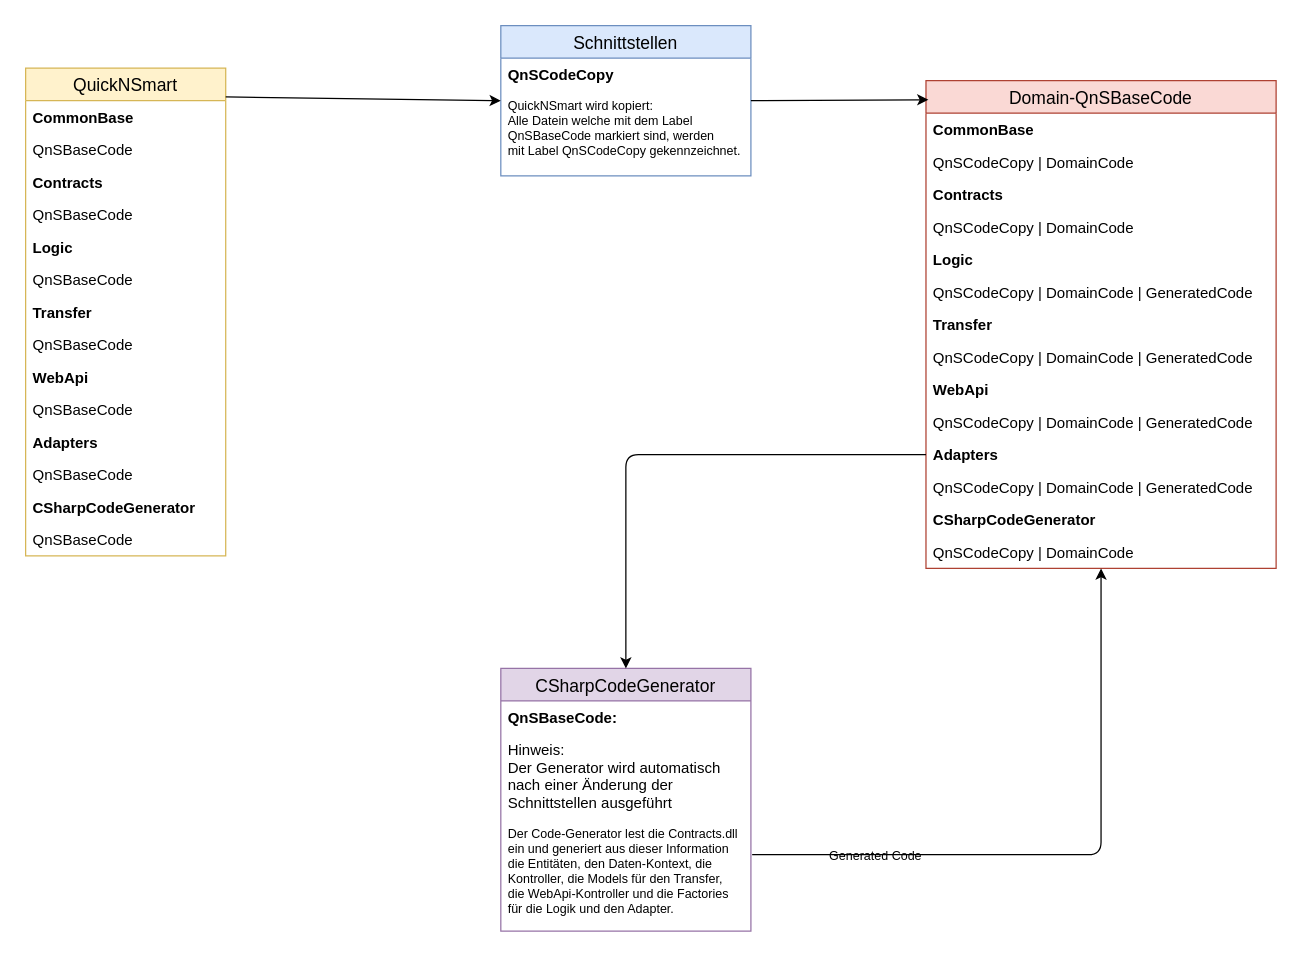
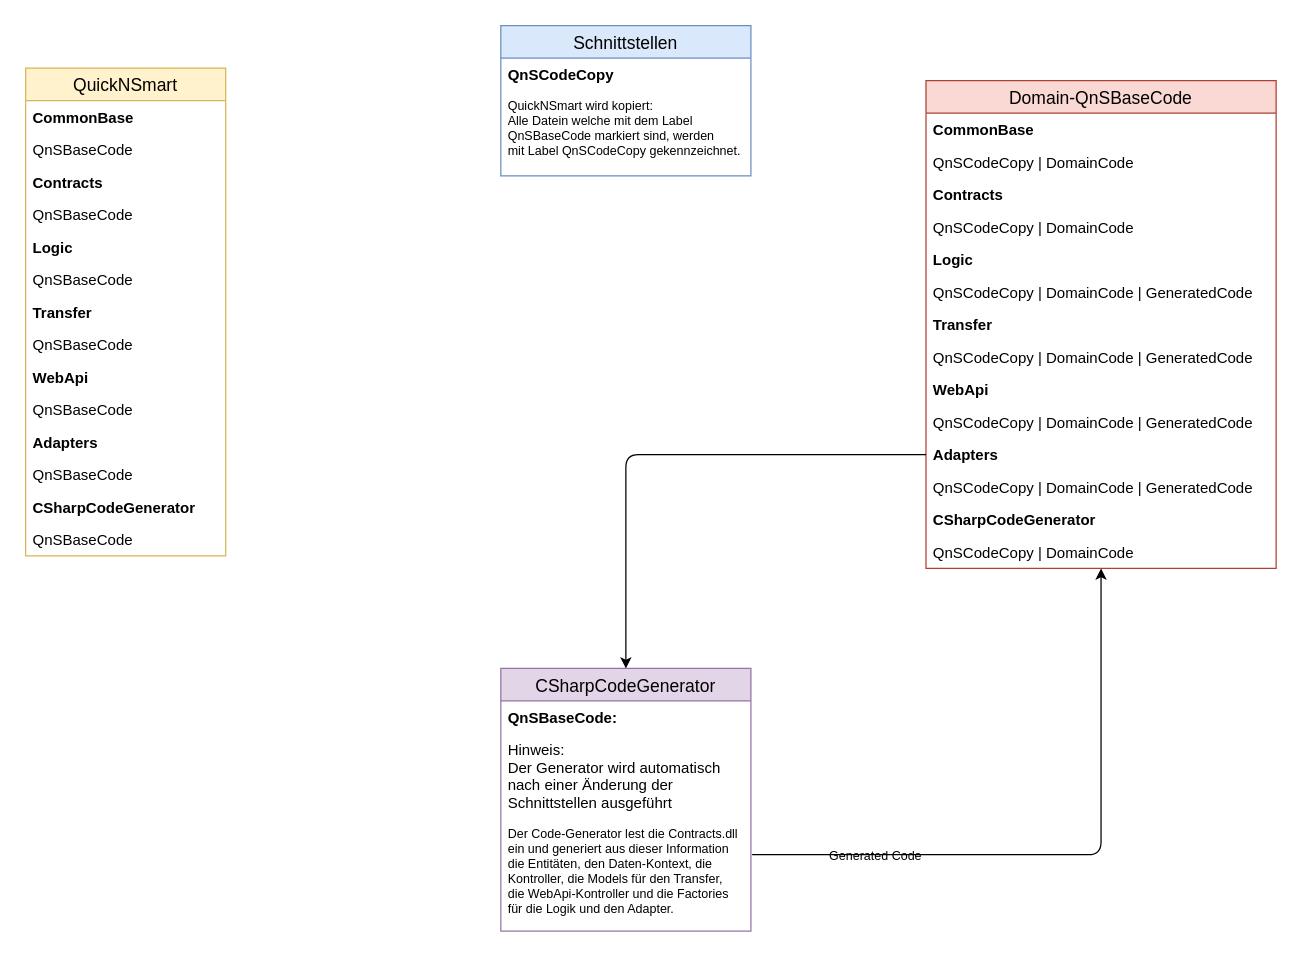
  <mxCell id="0" />
  <mxCell id="1" parent="0" />
  <mxCell id="2" value="QuickNSmart" style="swimlane;fontStyle=0;childLayout=stackLayout;horizontal=1;startSize=26;fillColor=#fff2cc;horizontalStack=0;resizeParent=1;resizeParentMax=0;resizeLast=0;collapsible=1;marginBottom=0;swimlaneFillColor=#ffffff;align=center;fontSize=14;strokeColor=#d6b656;" parent="1" vertex="1"><mxGeometry x="20" y="54" width="160" height="390" as="geometry" /></mxCell>
  <mxCell id="3" value="CommonBase" style="text;strokeColor=none;fillColor=none;spacingLeft=4;spacingRight=4;overflow=hidden;rotatable=0;points=[[0,0.5],[1,0.5]];portConstraint=eastwest;fontSize=12;fontStyle=1" parent="2" vertex="1"><mxGeometry y="26" width="160" height="26" as="geometry" /></mxCell>
  <mxCell id="4" value="QnSBaseCode" style="text;strokeColor=none;fillColor=none;spacingLeft=4;spacingRight=4;overflow=hidden;rotatable=0;points=[[0,0.5],[1,0.5]];portConstraint=eastwest;fontSize=12;" parent="2" vertex="1"><mxGeometry y="52" width="160" height="26" as="geometry" /></mxCell>
  <mxCell id="5" value="Contracts" style="text;strokeColor=none;fillColor=none;spacingLeft=4;spacingRight=4;overflow=hidden;rotatable=0;points=[[0,0.5],[1,0.5]];portConstraint=eastwest;fontSize=12;fontStyle=1" parent="2" vertex="1"><mxGeometry y="78" width="160" height="26" as="geometry" /></mxCell>
  <mxCell id="6" value="QnSBaseCode" style="text;strokeColor=none;fillColor=none;spacingLeft=4;spacingRight=4;overflow=hidden;rotatable=0;points=[[0,0.5],[1,0.5]];portConstraint=eastwest;fontSize=12;" parent="2" vertex="1"><mxGeometry y="104" width="160" height="26" as="geometry" /></mxCell>
  <mxCell id="7" value="Logic" style="text;strokeColor=none;fillColor=none;spacingLeft=4;spacingRight=4;overflow=hidden;rotatable=0;points=[[0,0.5],[1,0.5]];portConstraint=eastwest;fontSize=12;fontStyle=1" parent="2" vertex="1"><mxGeometry y="130" width="160" height="26" as="geometry" /></mxCell>
  <mxCell id="8" value="QnSBaseCode" style="text;strokeColor=none;fillColor=none;spacingLeft=4;spacingRight=4;overflow=hidden;rotatable=0;points=[[0,0.5],[1,0.5]];portConstraint=eastwest;fontSize=12;" parent="2" vertex="1"><mxGeometry y="156" width="160" height="26" as="geometry" /></mxCell>
  <mxCell id="9" value="Transfer" style="text;strokeColor=none;fillColor=none;spacingLeft=4;spacingRight=4;overflow=hidden;rotatable=0;points=[[0,0.5],[1,0.5]];portConstraint=eastwest;fontSize=12;fontStyle=1" parent="2" vertex="1"><mxGeometry y="182" width="160" height="26" as="geometry" /></mxCell>
  <mxCell id="10" value="QnSBaseCode" style="text;strokeColor=none;fillColor=none;spacingLeft=4;spacingRight=4;overflow=hidden;rotatable=0;points=[[0,0.5],[1,0.5]];portConstraint=eastwest;fontSize=12;" parent="2" vertex="1"><mxGeometry y="208" width="160" height="26" as="geometry" /></mxCell>
  <mxCell id="11" value="WebApi" style="text;strokeColor=none;fillColor=none;spacingLeft=4;spacingRight=4;overflow=hidden;rotatable=0;points=[[0,0.5],[1,0.5]];portConstraint=eastwest;fontSize=12;fontStyle=1" parent="2" vertex="1"><mxGeometry y="234" width="160" height="26" as="geometry" /></mxCell>
  <mxCell id="12" value="QnSBaseCode" style="text;strokeColor=none;fillColor=none;spacingLeft=4;spacingRight=4;overflow=hidden;rotatable=0;points=[[0,0.5],[1,0.5]];portConstraint=eastwest;fontSize=12;" parent="2" vertex="1"><mxGeometry y="260" width="160" height="26" as="geometry" /></mxCell>
  <mxCell id="13" value="Adapters" style="text;strokeColor=none;fillColor=none;spacingLeft=4;spacingRight=4;overflow=hidden;rotatable=0;points=[[0,0.5],[1,0.5]];portConstraint=eastwest;fontSize=12;fontStyle=1" parent="2" vertex="1"><mxGeometry y="286" width="160" height="26" as="geometry" /></mxCell>
  <mxCell id="14" value="QnSBaseCode" style="text;strokeColor=none;fillColor=none;spacingLeft=4;spacingRight=4;overflow=hidden;rotatable=0;points=[[0,0.5],[1,0.5]];portConstraint=eastwest;fontSize=12;" parent="2" vertex="1"><mxGeometry y="312" width="160" height="26" as="geometry" /></mxCell>
  <mxCell id="15" value="CSharpCodeGenerator" style="text;strokeColor=none;fillColor=none;spacingLeft=4;spacingRight=4;overflow=hidden;rotatable=0;points=[[0,0.5],[1,0.5]];portConstraint=eastwest;fontSize=12;fontStyle=1" parent="2" vertex="1"><mxGeometry y="338" width="160" height="26" as="geometry" /></mxCell>
  <mxCell id="16" value="QnSBaseCode" style="text;strokeColor=none;fillColor=none;spacingLeft=4;spacingRight=4;overflow=hidden;rotatable=0;points=[[0,0.5],[1,0.5]];portConstraint=eastwest;fontSize=12;" parent="2" vertex="1"><mxGeometry y="364" width="160" height="26" as="geometry" /></mxCell>
  <mxCell id="17" value="Domain-QnSBaseCode" style="swimlane;fontStyle=0;childLayout=stackLayout;horizontal=1;startSize=26;fillColor=#fad9d5;horizontalStack=0;resizeParent=1;resizeParentMax=0;resizeLast=0;collapsible=1;marginBottom=0;swimlaneFillColor=#ffffff;align=center;fontSize=14;strokeColor=#ae4132;" parent="1" vertex="1"><mxGeometry x="740" y="64" width="280" height="390" as="geometry" /></mxCell>
  <mxCell id="18" value="CommonBase" style="text;strokeColor=none;fillColor=none;spacingLeft=4;spacingRight=4;overflow=hidden;rotatable=0;points=[[0,0.5],[1,0.5]];portConstraint=eastwest;fontSize=12;fontStyle=1" parent="17" vertex="1"><mxGeometry y="26" width="280" height="26" as="geometry" /></mxCell>
  <mxCell id="19" value="QnSCodeCopy | DomainCode" style="text;strokeColor=none;fillColor=none;spacingLeft=4;spacingRight=4;overflow=hidden;rotatable=0;points=[[0,0.5],[1,0.5]];portConstraint=eastwest;fontSize=12;" parent="17" vertex="1"><mxGeometry y="52" width="280" height="26" as="geometry" /></mxCell>
  <mxCell id="20" value="Contracts" style="text;strokeColor=none;fillColor=none;spacingLeft=4;spacingRight=4;overflow=hidden;rotatable=0;points=[[0,0.5],[1,0.5]];portConstraint=eastwest;fontSize=12;fontStyle=1" parent="17" vertex="1"><mxGeometry y="78" width="280" height="26" as="geometry" /></mxCell>
  <mxCell id="21" value="QnSCodeCopy | DomainCode" style="text;strokeColor=none;fillColor=none;spacingLeft=4;spacingRight=4;overflow=hidden;rotatable=0;points=[[0,0.5],[1,0.5]];portConstraint=eastwest;fontSize=12;" parent="17" vertex="1"><mxGeometry y="104" width="280" height="26" as="geometry" /></mxCell>
  <mxCell id="22" value="Logic" style="text;strokeColor=none;fillColor=none;spacingLeft=4;spacingRight=4;overflow=hidden;rotatable=0;points=[[0,0.5],[1,0.5]];portConstraint=eastwest;fontSize=12;fontStyle=1" parent="17" vertex="1"><mxGeometry y="130" width="280" height="26" as="geometry" /></mxCell>
  <mxCell id="23" value="QnSCodeCopy | DomainCode | GeneratedCode" style="text;strokeColor=none;fillColor=none;spacingLeft=4;spacingRight=4;overflow=hidden;rotatable=0;points=[[0,0.5],[1,0.5]];portConstraint=eastwest;fontSize=12;" parent="17" vertex="1"><mxGeometry y="156" width="280" height="26" as="geometry" /></mxCell>
  <mxCell id="24" value="Transfer" style="text;strokeColor=none;fillColor=none;spacingLeft=4;spacingRight=4;overflow=hidden;rotatable=0;points=[[0,0.5],[1,0.5]];portConstraint=eastwest;fontSize=12;fontStyle=1" parent="17" vertex="1"><mxGeometry y="182" width="280" height="26" as="geometry" /></mxCell>
  <mxCell id="25" value="QnSCodeCopy | DomainCode | GeneratedCode" style="text;strokeColor=none;fillColor=none;spacingLeft=4;spacingRight=4;overflow=hidden;rotatable=0;points=[[0,0.5],[1,0.5]];portConstraint=eastwest;fontSize=12;" parent="17" vertex="1"><mxGeometry y="208" width="280" height="26" as="geometry" /></mxCell>
  <mxCell id="26" value="WebApi" style="text;strokeColor=none;fillColor=none;spacingLeft=4;spacingRight=4;overflow=hidden;rotatable=0;points=[[0,0.5],[1,0.5]];portConstraint=eastwest;fontSize=12;fontStyle=1" parent="17" vertex="1"><mxGeometry y="234" width="280" height="26" as="geometry" /></mxCell>
  <mxCell id="27" value="QnSCodeCopy | DomainCode | GeneratedCode" style="text;strokeColor=none;fillColor=none;spacingLeft=4;spacingRight=4;overflow=hidden;rotatable=0;points=[[0,0.5],[1,0.5]];portConstraint=eastwest;fontSize=12;" parent="17" vertex="1"><mxGeometry y="260" width="280" height="26" as="geometry" /></mxCell>
  <mxCell id="28" value="Adapters" style="text;strokeColor=none;fillColor=none;spacingLeft=4;spacingRight=4;overflow=hidden;rotatable=0;points=[[0,0.5],[1,0.5]];portConstraint=eastwest;fontSize=12;fontStyle=1" parent="17" vertex="1"><mxGeometry y="286" width="280" height="26" as="geometry" /></mxCell>
  <mxCell id="29" value="QnSCodeCopy | DomainCode | GeneratedCode" style="text;strokeColor=none;fillColor=none;spacingLeft=4;spacingRight=4;overflow=hidden;rotatable=0;points=[[0,0.5],[1,0.5]];portConstraint=eastwest;fontSize=12;" parent="17" vertex="1"><mxGeometry y="312" width="280" height="26" as="geometry" /></mxCell>
  <mxCell id="30" value="CSharpCodeGenerator" style="text;strokeColor=none;fillColor=none;spacingLeft=4;spacingRight=4;overflow=hidden;rotatable=0;points=[[0,0.5],[1,0.5]];portConstraint=eastwest;fontSize=12;fontStyle=1" parent="17" vertex="1"><mxGeometry y="338" width="280" height="26" as="geometry" /></mxCell>
  <mxCell id="31" value="QnSCodeCopy | DomainCode" style="text;strokeColor=none;fillColor=none;spacingLeft=4;spacingRight=4;overflow=hidden;rotatable=0;points=[[0,0.5],[1,0.5]];portConstraint=eastwest;fontSize=12;" parent="17" vertex="1"><mxGeometry y="364" width="280" height="26" as="geometry" /></mxCell>
  <mxCell id="32" value="Schnittstellen" style="swimlane;fontStyle=0;childLayout=stackLayout;horizontal=1;startSize=26;fillColor=#dae8fc;horizontalStack=0;resizeParent=1;resizeParentMax=0;resizeLast=0;collapsible=1;marginBottom=0;swimlaneFillColor=#ffffff;align=center;fontSize=14;strokeColor=#6c8ebf;" parent="1" vertex="1"><mxGeometry x="400" y="20" width="200" height="120" as="geometry" /></mxCell>
  <mxCell id="33" value="QnSCodeCopy" style="text;strokeColor=none;fillColor=none;spacingLeft=4;spacingRight=4;overflow=hidden;rotatable=0;points=[[0,0.5],[1,0.5]];portConstraint=eastwest;fontSize=12;fontStyle=1" parent="32" vertex="1"><mxGeometry y="26" width="200" height="26" as="geometry" /></mxCell>
  <mxCell id="34" value="QuickNSmart wird kopiert:&#10;Alle Datein welche mit dem Label &#10;QnSBaseCode markiert sind, werden &#10;mit Label QnSCodeCopy gekennzeichnet." style="text;strokeColor=none;fillColor=none;spacingLeft=4;spacingRight=4;overflow=hidden;rotatable=0;points=[[0,0.5],[1,0.5]];portConstraint=eastwest;fontSize=10;" parent="32" vertex="1"><mxGeometry y="52" width="200" height="68" as="geometry" /></mxCell>
- <mxCell id="35" value="" style="endArrow=classic;html=1;exitX=1;exitY=0.059;exitDx=0;exitDy=0;exitPerimeter=0;entryX=0;entryY=0.5;entryDx=0;entryDy=0;" parent="1" source="2" target="32" edge="1"><mxGeometry width="50" height="50" relative="1" as="geometry"><mxPoint x="60" y="504" as="sourcePoint" /><mxPoint x="110" y="454" as="targetPoint" /></mxGeometry></mxCell>
- <mxCell id="36" value="" style="endArrow=classic;html=1;exitX=1;exitY=0.5;exitDx=0;exitDy=0;entryX=0.007;entryY=0.039;entryDx=0;entryDy=0;entryPerimeter=0;" parent="1" source="32" target="17" edge="1"><mxGeometry width="50" height="50" relative="1" as="geometry"><mxPoint x="230" y="504" as="sourcePoint" /><mxPoint x="280" y="454" as="targetPoint" /></mxGeometry></mxCell>
  <mxCell id="37" value="CSharpCodeGenerator" style="swimlane;fontStyle=0;childLayout=stackLayout;horizontal=1;startSize=26;fillColor=#e1d5e7;horizontalStack=0;resizeParent=1;resizeParentMax=0;resizeLast=0;collapsible=1;marginBottom=0;swimlaneFillColor=#ffffff;align=center;fontSize=14;strokeColor=#9673a6;" parent="1" vertex="1"><mxGeometry x="400" y="534" width="200" height="210" as="geometry" /></mxCell>
  <mxCell id="38" value="QnSBaseCode: " style="text;strokeColor=none;fillColor=none;spacingLeft=4;spacingRight=4;overflow=hidden;rotatable=0;points=[[0,0.5],[1,0.5]];portConstraint=eastwest;fontSize=12;fontStyle=1" parent="37" vertex="1"><mxGeometry y="26" width="200" height="26" as="geometry" /></mxCell>
  <mxCell id="39" value="Hinweis: &#10;Der Generator wird automatisch &#10;nach einer Änderung der &#10;Schnittstellen ausgeführt" style="text;strokeColor=none;fillColor=none;spacingLeft=4;spacingRight=4;overflow=hidden;rotatable=0;points=[[0,0.5],[1,0.5]];portConstraint=eastwest;fontSize=12;fontStyle=0" parent="37" vertex="1"><mxGeometry y="52" width="200" height="68" as="geometry" /></mxCell>
  <mxCell id="40" value="Der Code-Generator lest die Contracts.dll &#10;ein und generiert aus dieser Information &#10;die Entitäten, den Daten-Kontext, die &#10;Kontroller, die Models für den Transfer, &#10;die WebApi-Kontroller und die Factories &#10;für die Logik und den Adapter." style="text;strokeColor=none;fillColor=none;spacingLeft=4;spacingRight=4;overflow=hidden;rotatable=0;points=[[0,0.5],[1,0.5]];portConstraint=eastwest;fontSize=10;" parent="37" vertex="1"><mxGeometry y="120" width="200" height="90" as="geometry" /></mxCell>
  <mxCell id="41" value="" style="edgeStyle=segmentEdgeStyle;endArrow=classic;html=1;fontSize=10;exitX=0;exitY=0.5;exitDx=0;exitDy=0;" parent="1" source="28" target="37" edge="1"><mxGeometry width="50" height="50" relative="1" as="geometry"><mxPoint x="350" y="554" as="sourcePoint" /><mxPoint x="400" y="504" as="targetPoint" /></mxGeometry></mxCell>
  <mxCell id="42" value="" style="edgeStyle=segmentEdgeStyle;endArrow=classic;html=1;fontSize=10;exitX=1.005;exitY=0.321;exitDx=0;exitDy=0;exitPerimeter=0;" parent="1" source="40" target="31" edge="1"><mxGeometry width="50" height="50" relative="1" as="geometry"><mxPoint x="730" y="624" as="sourcePoint" /><mxPoint x="840" y="434" as="targetPoint" /></mxGeometry></mxCell>
  <mxCell id="43" value="Generated Code&lt;br&gt;" style="text;html=1;strokeColor=none;fillColor=none;align=center;verticalAlign=middle;whiteSpace=wrap;rounded=0;fontSize=10;" parent="1" vertex="1"><mxGeometry x="650" y="674" width="100" height="20" as="geometry" /></mxCell>
